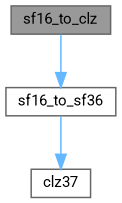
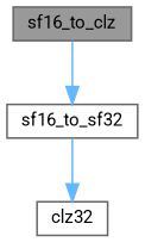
  digraph {
    fontname=Roboto
    rankdir=TB
    node [color=grey40 fillcolor=white fontname=Roboto fontsize=10 shape=box style=filled]
    edge [color=steelblue1 fontname=Roboto fontsize=10 labelfontname=Helvetica labelfontsize=10 style=solid]
    n1 [color=gray40 fillcolor=grey60 fontcolor=black height=0.2 label=sf16_to_clz width=0.4]
-   n2 [height=0.2 label=sf16_to_sf36 width=0.4]
-   n3 [height=0.2 label=clz37 width=0.4]
+   n2 [height=0.2 label=sf16_to_sf32 width=0.4]
+   n3 [height=0.2 label=clz32 width=0.4]
    n1 -> n2
    n2 -> n3
  }
